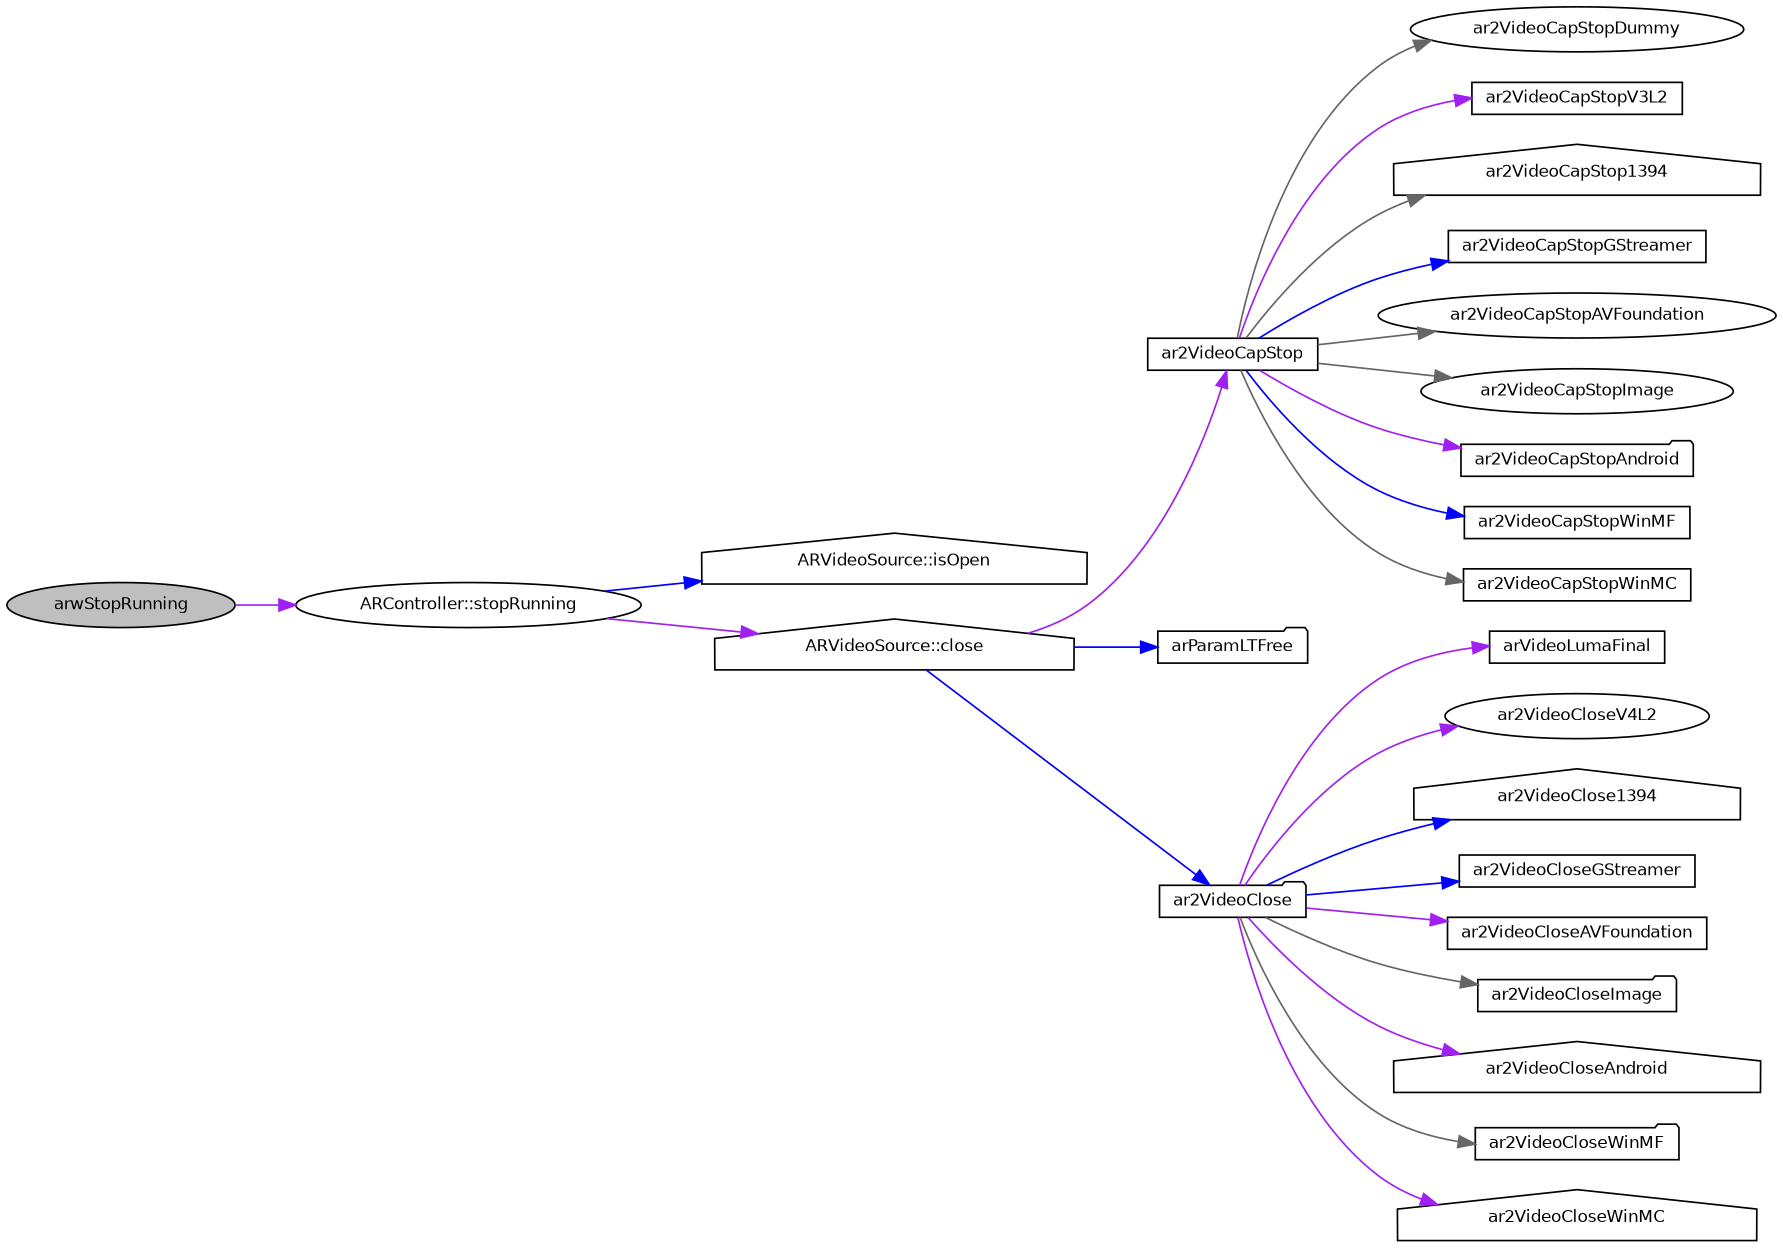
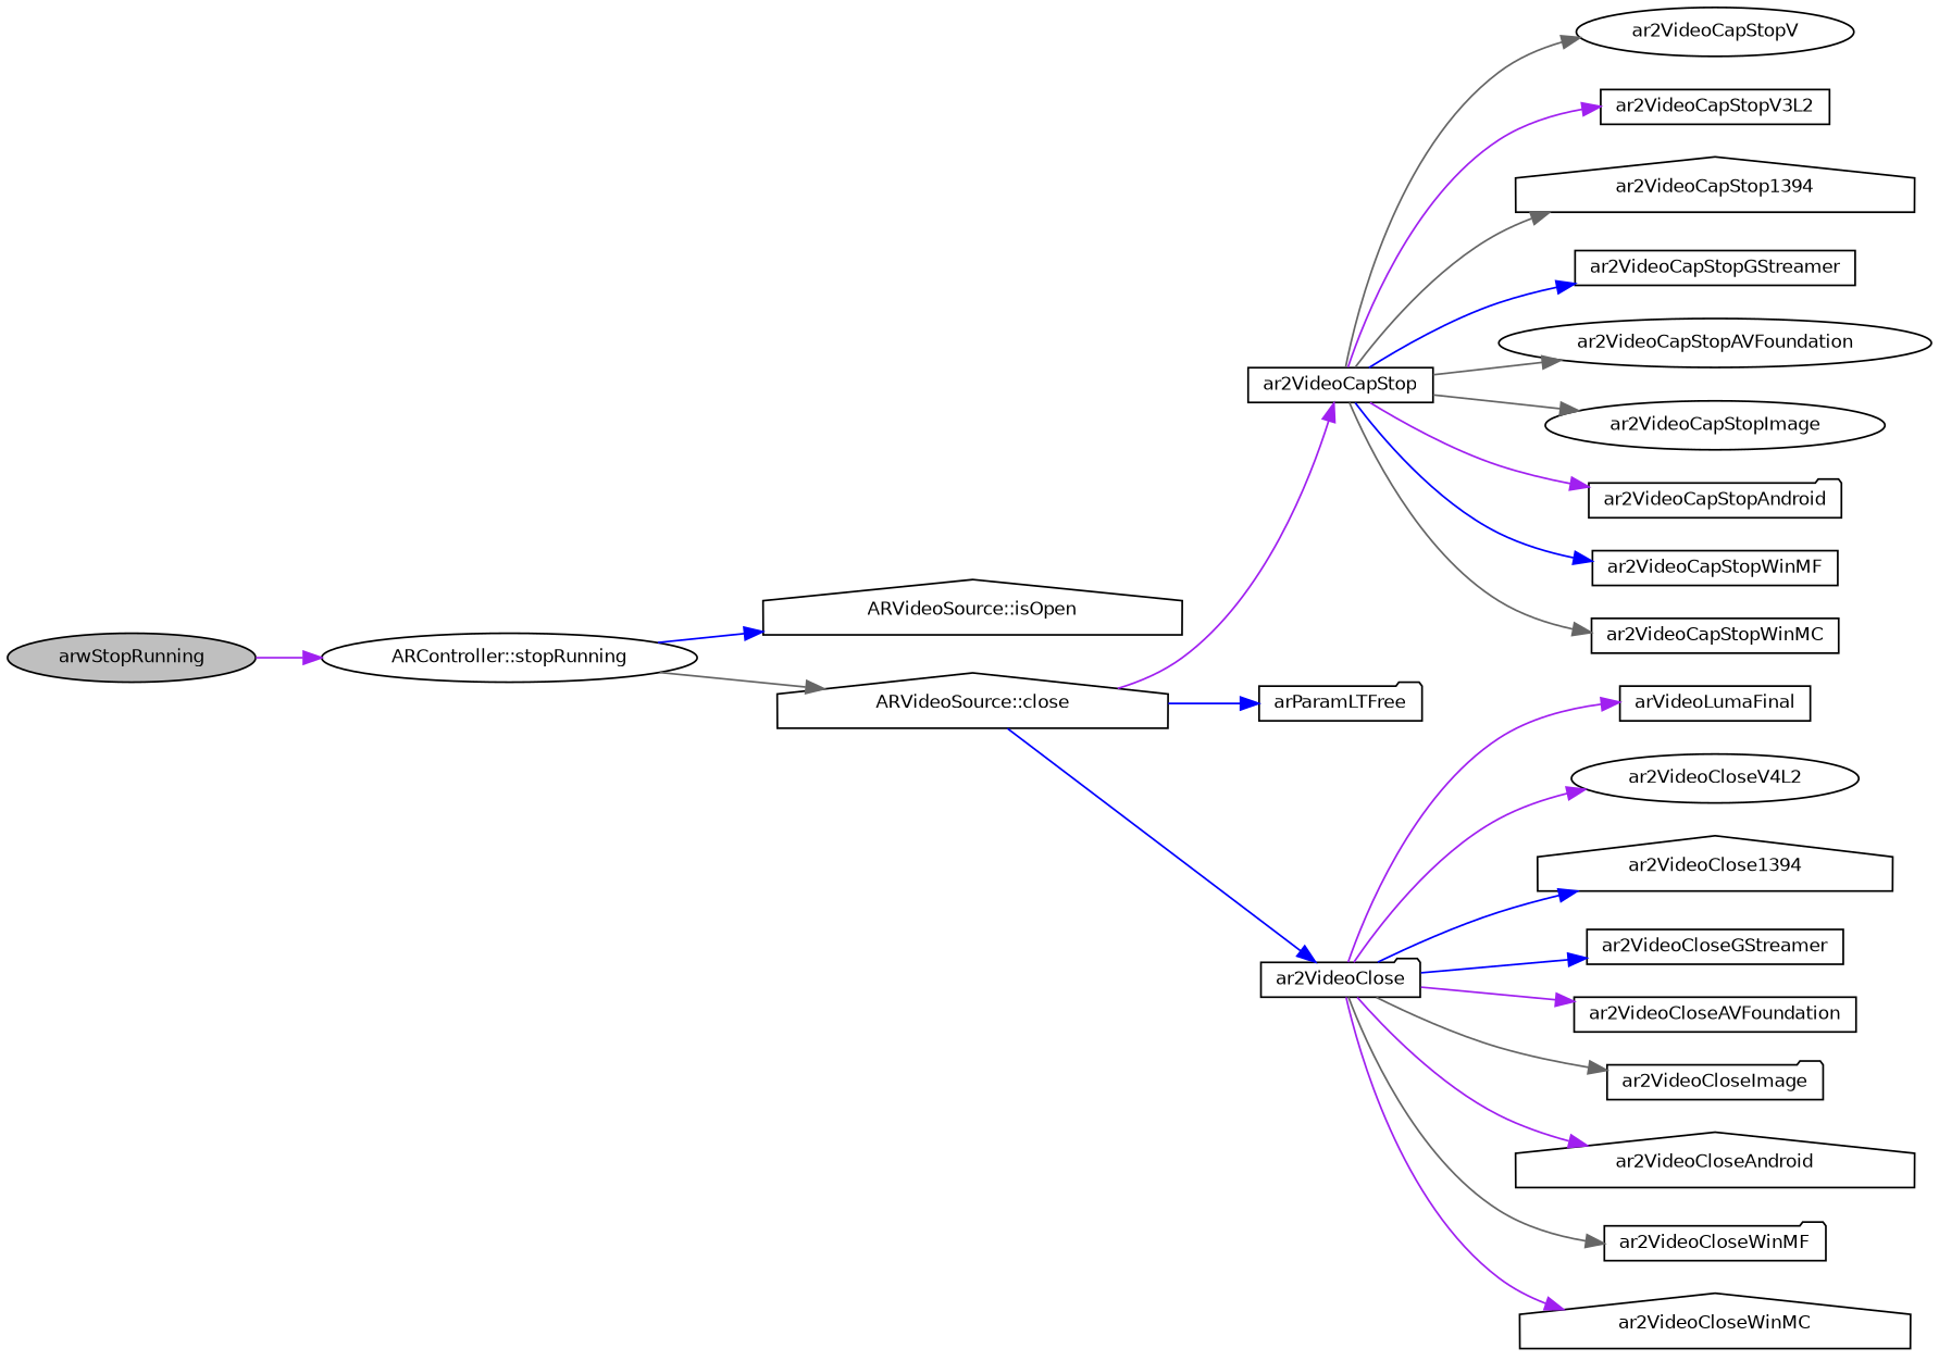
  digraph {
    rankdir=LR
    node [color=black fillcolor=white fontname=Helvetica fontsize=10 shape=box style=filled]
    edge [color=purple fontname=Helvetica fontsize=10 labelfontname=Helvetica labelfontsize=10 style=solid]
    n1 [fillcolor=grey75 fontcolor=black height=0.2 label=arwStopRunning shape=ellipse width=0.4]
    n2 [height=0.2 label="ARController::stopRunning" shape=ellipse width=0.4]
    n3 [height=0.2 label="ARVideoSource::isOpen" shape=house width=0.4]
    n4 [height=0.2 label="ARVideoSource::close" shape=house width=0.4]
    n5 [height=0.2 label=ar2VideoCapStop width=0.4]
    n6 [height=0.2 label=arParamLTFree shape=folder width=0.4]
    n7 [height=0.2 label=ar2VideoClose shape=folder width=0.4]
-   n8 [height=0.2 label=ar2VideoCapStopDummy shape=ellipse width=0.4]
+   n8 [height=0.2 label=ar2VideoCapStopV shape=ellipse width=0.4]
    n9 [height=0.2 label=ar2VideoCapStopV3L2 width=0.4]
    n10 [height=0.2 label=ar2VideoCapStop1394 shape=house width=0.4]
    n11 [height=0.2 label=ar2VideoCapStopGStreamer width=0.4]
    n12 [height=0.2 label=ar2VideoCapStopAVFoundation shape=ellipse width=0.4]
    n13 [height=0.2 label=ar2VideoCapStopImage shape=ellipse width=0.4]
    n14 [height=0.2 label=ar2VideoCapStopAndroid shape=folder width=0.4]
    n15 [height=0.2 label=ar2VideoCapStopWinMF width=0.4]
    n16 [height=0.2 label=ar2VideoCapStopWinMC width=0.4]
    n17 [height=0.2 label=arVideoLumaFinal width=0.4]
    n18 [height=0.2 label=ar2VideoCloseV4L2 shape=ellipse width=0.4]
    n19 [height=0.2 label=ar2VideoClose1394 shape=house width=0.4]
    n20 [height=0.2 label=ar2VideoCloseGStreamer width=0.4]
    n21 [height=0.2 label=ar2VideoCloseAVFoundation width=0.4]
    n22 [height=0.2 label=ar2VideoCloseImage shape=folder width=0.4]
    n23 [height=0.2 label=ar2VideoCloseAndroid shape=house width=0.4]
    n24 [height=0.2 label=ar2VideoCloseWinMF shape=folder width=0.4]
    n25 [height=0.2 label=ar2VideoCloseWinMC shape=house width=0.4]
    n1 -> n2
    n2 -> n3 [color=blue]
-   n2 -> n4
+   n2 -> n4 [color=gray40]
    n4 -> n5
    n4 -> n6 [color=blue]
    n4 -> n7 [color=blue]
    n5 -> n8 [color=gray40]
    n5 -> n9
    n5 -> n10 [color=gray40]
    n5 -> n11 [color=blue]
    n5 -> n12 [color=gray40]
    n5 -> n13 [color=gray40]
    n5 -> n14
    n5 -> n15 [color=blue]
    n5 -> n16 [color=gray40]
    n7 -> n17
    n7 -> n18
    n7 -> n19 [color=blue]
    n7 -> n20 [color=blue]
    n7 -> n21
    n7 -> n22 [color=gray40]
    n7 -> n23
    n7 -> n24 [color=gray40]
    n7 -> n25
  }
